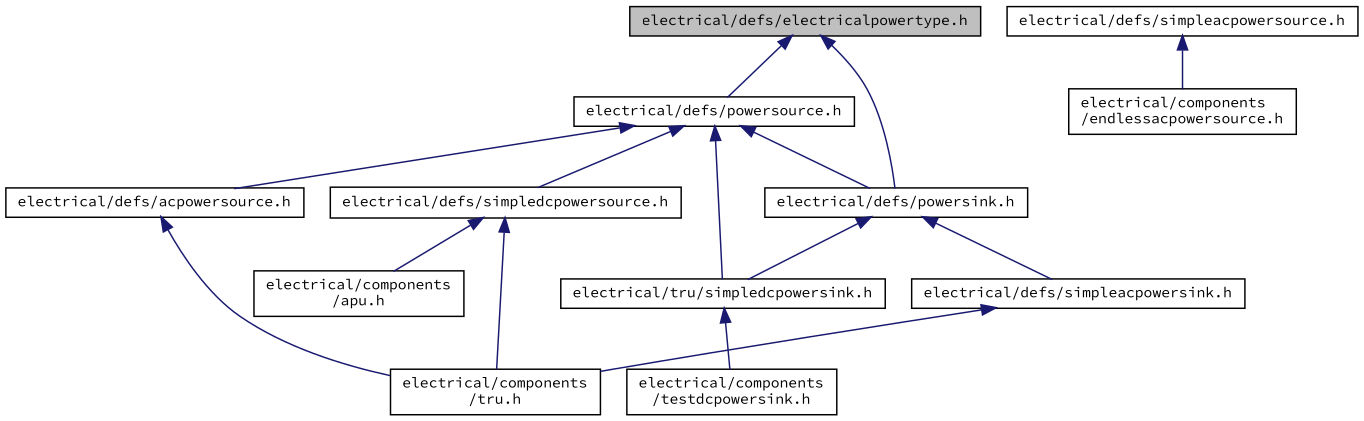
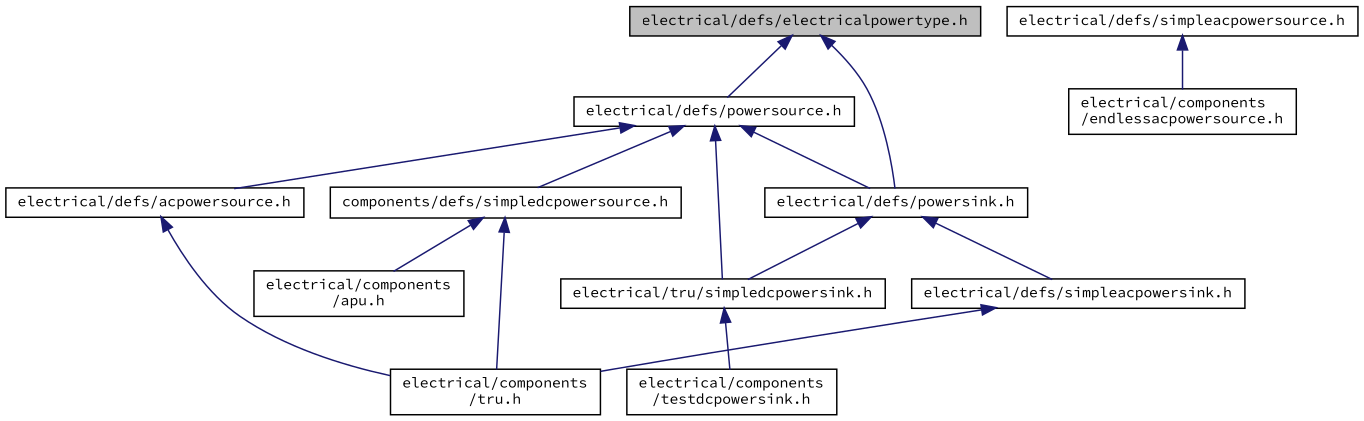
  digraph {
    fontname="Source Code Pro"
    node [color=black fillcolor=white fontname="Source Code Pro" fontsize=10 shape=record style=filled]
    edge [color=midnightblue dir=back fontname="Source Code Pro" fontsize=10 labelfontname=Helvetica labelfontsize=10 style=solid]
    n1 [fillcolor=grey75 fontcolor=black height=0.2 label="electrical/defs/electricalpowertype.h" width=0.4]
    n2 [height=0.2 label="electrical/defs/powersource.h" width=0.4]
    n3 [height=0.2 label="electrical/defs/powersink.h" width=0.4]
-   n4 [height=0.2 label="electrical/defs/simpledcpowersource.h" width=0.4]
+   n4 [height=0.2 label="components/defs/simpledcpowersource.h" width=0.4]
    n5 [height=0.2 label="electrical/defs/acpowersource.h" width=0.4]
    n6 [height=0.2 label="electrical/tru/simpledcpowersink.h" width=0.4]
    n7 [height=0.2 label="electrical/defs/simpleacpowersink.h" width=0.4]
    n8 [height=0.2 label="electrical/components\l/apu.h" width=0.4]
    n9 [height=0.2 label="electrical/components\l/tru.h" width=0.4]
    n10 [height=0.2 label="electrical/components\l/testdcpowersink.h" width=0.4]
    n11 [height=0.2 label="electrical/defs/simpleacpowersource.h" width=0.4]
    n12 [height=0.2 label="electrical/components\l/endlessacpowersource.h" width=0.4]
    n1 -> n2
    n1 -> n3
    n2 -> n3
    n2 -> n4
    n2 -> n5
    n2 -> n6
    n3 -> n6
    n3 -> n7
    n4 -> n8
    n4 -> n9
    n5 -> n9
    n6 -> n10
    n7 -> n9
    n11 -> n12
  }
